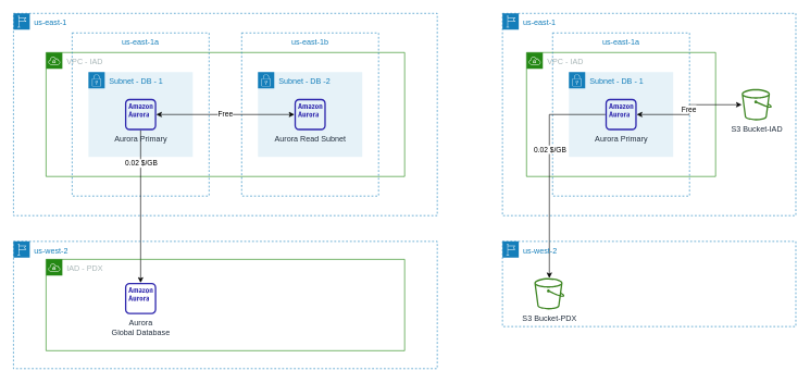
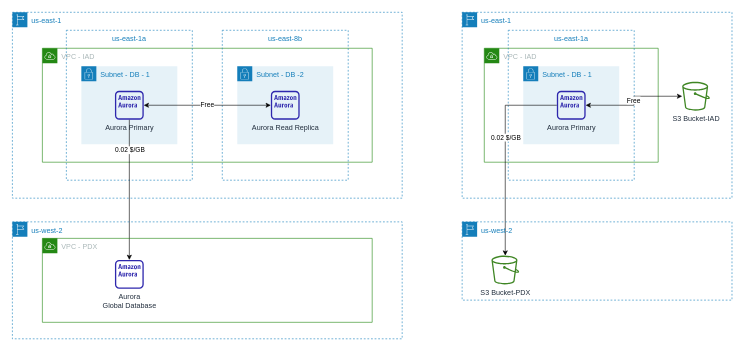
  <mxCell id="0" />
  <mxCell id="1" parent="0" />
  <mxCell id="2" value="VPC - IAD" style="points=[[0,0],[0.25,0],[0.5,0],[0.75,0],[1,0],[1,0.25],[1,0.5],[1,0.75],[1,1],[0.75,1],[0.5,1],[0.25,1],[0,1],[0,0.75],[0,0.5],[0,0.25]];outlineConnect=0;gradientColor=none;html=1;whiteSpace=wrap;fontSize=12;fontStyle=0;container=1;pointerEvents=0;collapsible=0;recursiveResize=0;shape=mxgraph.aws4.group;grIcon=mxgraph.aws4.group_vpc;strokeColor=#248814;fillColor=none;verticalAlign=top;align=left;spacingLeft=30;fontColor=#AAB7B8;dashed=0;" parent="1" vertex="1"><mxGeometry x="70" y="80" width="550" height="190" as="geometry" /></mxCell>
  <mxCell id="3" value="us-east-1" style="points=[[0,0],[0.25,0],[0.5,0],[0.75,0],[1,0],[1,0.25],[1,0.5],[1,0.75],[1,1],[0.75,1],[0.5,1],[0.25,1],[0,1],[0,0.75],[0,0.5],[0,0.25]];outlineConnect=0;gradientColor=none;html=1;whiteSpace=wrap;fontSize=12;fontStyle=0;container=0;pointerEvents=0;collapsible=0;recursiveResize=0;shape=mxgraph.aws4.group;grIcon=mxgraph.aws4.group_region;strokeColor=#147EBA;fillColor=none;verticalAlign=top;align=left;spacingLeft=30;fontColor=#147EBA;dashed=1;" parent="1" vertex="1"><mxGeometry x="20" y="20" width="650" height="310" as="geometry" /></mxCell>
- <mxCell id="4" value="us-east-1b" style="fillColor=none;strokeColor=#147EBA;dashed=1;verticalAlign=top;fontStyle=0;fontColor=#147EBA;" parent="1" vertex="1"><mxGeometry x="370" y="50" width="210" height="250" as="geometry" /></mxCell>
+ <mxCell id="4" value="us-east-8b" style="fillColor=none;strokeColor=#147EBA;dashed=1;verticalAlign=top;fontStyle=0;fontColor=#147EBA;" parent="1" vertex="1"><mxGeometry x="370" y="50" width="210" height="250" as="geometry" /></mxCell>
  <mxCell id="5" value="Subnet - DB -2" style="points=[[0,0],[0.25,0],[0.5,0],[0.75,0],[1,0],[1,0.25],[1,0.5],[1,0.75],[1,1],[0.75,1],[0.5,1],[0.25,1],[0,1],[0,0.75],[0,0.5],[0,0.25]];outlineConnect=0;gradientColor=none;html=1;whiteSpace=wrap;fontSize=12;fontStyle=0;container=0;pointerEvents=0;collapsible=0;recursiveResize=0;shape=mxgraph.aws4.group;grIcon=mxgraph.aws4.group_security_group;grStroke=0;strokeColor=#147EBA;fillColor=#E6F2F8;verticalAlign=top;align=left;spacingLeft=30;fontColor=#147EBA;dashed=0;" parent="1" vertex="1"><mxGeometry x="395" y="110" width="160" height="130" as="geometry" /></mxCell>
  <mxCell id="6" value="us-east-1a" style="fillColor=none;strokeColor=#147EBA;dashed=1;verticalAlign=top;fontStyle=0;fontColor=#147EBA;" parent="1" vertex="1"><mxGeometry x="110" y="50" width="210" height="250" as="geometry" /></mxCell>
  <mxCell id="7" value="Subnet - DB - 1" style="points=[[0,0],[0.25,0],[0.5,0],[0.75,0],[1,0],[1,0.25],[1,0.5],[1,0.75],[1,1],[0.75,1],[0.5,1],[0.25,1],[0,1],[0,0.75],[0,0.5],[0,0.25]];outlineConnect=0;gradientColor=none;html=1;whiteSpace=wrap;fontSize=12;fontStyle=0;container=0;pointerEvents=0;collapsible=0;recursiveResize=0;shape=mxgraph.aws4.group;grIcon=mxgraph.aws4.group_security_group;grStroke=0;strokeColor=#147EBA;fillColor=#E6F2F8;verticalAlign=top;align=left;spacingLeft=30;fontColor=#147EBA;dashed=0;" parent="1" vertex="1"><mxGeometry x="135" y="110" width="160" height="130" as="geometry" /></mxCell>
  <mxCell id="8" value="Free" style="edgeStyle=orthogonalEdgeStyle;rounded=0;orthogonalLoop=1;jettySize=auto;html=1;endArrow=classic;endFill=1;startArrow=classic;startFill=1;" parent="1" edge="1"><mxGeometry relative="1" as="geometry"><mxPoint x="239" y="175" as="sourcePoint" /><mxPoint x="451" y="175" as="targetPoint" /></mxGeometry></mxCell>
  <mxCell id="9" style="edgeStyle=orthogonalEdgeStyle;rounded=0;orthogonalLoop=1;jettySize=auto;html=1;startArrow=none;startFill=0;endArrow=classic;endFill=1;" parent="1" source="11" target="15" edge="1"><mxGeometry relative="1" as="geometry" /></mxCell>
  <mxCell id="10" value="0.02 $/GB" style="edgeLabel;html=1;align=center;verticalAlign=middle;resizable=0;points=[];" parent="9" vertex="1" connectable="0"><mxGeometry x="-0.596" relative="1" as="geometry"><mxPoint y="3" as="offset" /></mxGeometry></mxCell>
  <mxCell id="11" value="Aurora Primary" style="sketch=0;outlineConnect=0;fontColor=#232F3E;gradientColor=none;fillColor=#2E27AD;strokeColor=none;dashed=0;verticalLabelPosition=bottom;verticalAlign=top;align=center;html=1;fontSize=12;fontStyle=0;aspect=fixed;pointerEvents=1;shape=mxgraph.aws4.aurora_instance_alt;" parent="1" vertex="1"><mxGeometry x="191" y="151" width="48" height="48" as="geometry" /></mxCell>
- <mxCell id="12" value="Aurora Read Subnet" style="sketch=0;outlineConnect=0;fontColor=#232F3E;gradientColor=none;fillColor=#2E27AD;strokeColor=none;dashed=0;verticalLabelPosition=bottom;verticalAlign=top;align=center;html=1;fontSize=12;fontStyle=0;aspect=fixed;pointerEvents=1;shape=mxgraph.aws4.aurora_instance_alt;" parent="1" vertex="1"><mxGeometry x="451" y="151" width="48" height="48" as="geometry" /></mxCell>
+ <mxCell id="12" value="Aurora Read Replica" style="sketch=0;outlineConnect=0;fontColor=#232F3E;gradientColor=none;fillColor=#2E27AD;strokeColor=none;dashed=0;verticalLabelPosition=bottom;verticalAlign=top;align=center;html=1;fontSize=12;fontStyle=0;aspect=fixed;pointerEvents=1;shape=mxgraph.aws4.aurora_instance_alt;" parent="1" vertex="1"><mxGeometry x="451" y="151" width="48" height="48" as="geometry" /></mxCell>
  <mxCell id="13" value="us-west-2" style="points=[[0,0],[0.25,0],[0.5,0],[0.75,0],[1,0],[1,0.25],[1,0.5],[1,0.75],[1,1],[0.75,1],[0.5,1],[0.25,1],[0,1],[0,0.75],[0,0.5],[0,0.25]];outlineConnect=0;gradientColor=none;html=1;whiteSpace=wrap;fontSize=12;fontStyle=0;container=0;pointerEvents=0;collapsible=0;recursiveResize=0;shape=mxgraph.aws4.group;grIcon=mxgraph.aws4.group_region;strokeColor=#147EBA;fillColor=none;verticalAlign=top;align=left;spacingLeft=30;fontColor=#147EBA;dashed=1;" parent="1" vertex="1"><mxGeometry x="20" y="369.5" width="650" height="195" as="geometry" /></mxCell>
- <mxCell id="14" value="IAD - PDX" style="points=[[0,0],[0.25,0],[0.5,0],[0.75,0],[1,0],[1,0.25],[1,0.5],[1,0.75],[1,1],[0.75,1],[0.5,1],[0.25,1],[0,1],[0,0.75],[0,0.5],[0,0.25]];outlineConnect=0;gradientColor=none;html=1;whiteSpace=wrap;fontSize=12;fontStyle=0;container=0;pointerEvents=0;collapsible=0;recursiveResize=0;shape=mxgraph.aws4.group;grIcon=mxgraph.aws4.group_vpc;strokeColor=#248814;fillColor=none;verticalAlign=top;align=left;spacingLeft=30;fontColor=#AAB7B8;dashed=0;" parent="1" vertex="1"><mxGeometry x="70" y="397" width="550" height="140" as="geometry" /></mxCell>
+ <mxCell id="14" value="VPC - PDX" style="points=[[0,0],[0.25,0],[0.5,0],[0.75,0],[1,0],[1,0.25],[1,0.5],[1,0.75],[1,1],[0.75,1],[0.5,1],[0.25,1],[0,1],[0,0.75],[0,0.5],[0,0.25]];outlineConnect=0;gradientColor=none;html=1;whiteSpace=wrap;fontSize=12;fontStyle=0;container=0;pointerEvents=0;collapsible=0;recursiveResize=0;shape=mxgraph.aws4.group;grIcon=mxgraph.aws4.group_vpc;strokeColor=#248814;fillColor=none;verticalAlign=top;align=left;spacingLeft=30;fontColor=#AAB7B8;dashed=0;" parent="1" vertex="1"><mxGeometry x="70" y="397" width="550" height="140" as="geometry" /></mxCell>
  <mxCell id="15" value="Aurora&lt;br&gt;Global Database" style="sketch=0;outlineConnect=0;fontColor=#232F3E;gradientColor=none;fillColor=#2E27AD;strokeColor=none;dashed=0;verticalLabelPosition=bottom;verticalAlign=top;align=center;html=1;fontSize=12;fontStyle=0;aspect=fixed;pointerEvents=1;shape=mxgraph.aws4.aurora_instance_alt;" parent="1" vertex="1"><mxGeometry x="191" y="433" width="48" height="48" as="geometry" /></mxCell>
  <mxCell id="16" value="VPC - IAD" style="points=[[0,0],[0.25,0],[0.5,0],[0.75,0],[1,0],[1,0.25],[1,0.5],[1,0.75],[1,1],[0.75,1],[0.5,1],[0.25,1],[0,1],[0,0.75],[0,0.5],[0,0.25]];outlineConnect=0;gradientColor=none;html=1;whiteSpace=wrap;fontSize=12;fontStyle=0;container=1;pointerEvents=0;collapsible=0;recursiveResize=0;shape=mxgraph.aws4.group;grIcon=mxgraph.aws4.group_vpc;strokeColor=#248814;fillColor=none;verticalAlign=top;align=left;spacingLeft=30;fontColor=#AAB7B8;dashed=0;" vertex="1" parent="1"><mxGeometry x="806.92" y="80" width="290" height="190" as="geometry" /></mxCell>
  <mxCell id="17" value="us-east-1" style="points=[[0,0],[0.25,0],[0.5,0],[0.75,0],[1,0],[1,0.25],[1,0.5],[1,0.75],[1,1],[0.75,1],[0.5,1],[0.25,1],[0,1],[0,0.75],[0,0.5],[0,0.25]];outlineConnect=0;gradientColor=none;html=1;whiteSpace=wrap;fontSize=12;fontStyle=0;container=0;pointerEvents=0;collapsible=0;recursiveResize=0;shape=mxgraph.aws4.group;grIcon=mxgraph.aws4.group_region;strokeColor=#147EBA;fillColor=none;verticalAlign=top;align=left;spacingLeft=30;fontColor=#147EBA;dashed=1;" vertex="1" parent="1"><mxGeometry x="770" y="20" width="450" height="310" as="geometry" /></mxCell>
  <mxCell id="18" value="us-east-1a" style="fillColor=none;strokeColor=#147EBA;dashed=1;verticalAlign=top;fontStyle=0;fontColor=#147EBA;" vertex="1" parent="1"><mxGeometry x="846.92" y="50" width="210" height="250" as="geometry" /></mxCell>
  <mxCell id="19" value="Subnet - DB - 1" style="points=[[0,0],[0.25,0],[0.5,0],[0.75,0],[1,0],[1,0.25],[1,0.5],[1,0.75],[1,1],[0.75,1],[0.5,1],[0.25,1],[0,1],[0,0.75],[0,0.5],[0,0.25]];outlineConnect=0;gradientColor=none;html=1;whiteSpace=wrap;fontSize=12;fontStyle=0;container=0;pointerEvents=0;collapsible=0;recursiveResize=0;shape=mxgraph.aws4.group;grIcon=mxgraph.aws4.group_security_group;grStroke=0;strokeColor=#147EBA;fillColor=#E6F2F8;verticalAlign=top;align=left;spacingLeft=30;fontColor=#147EBA;dashed=0;" vertex="1" parent="1"><mxGeometry x="871.92" y="110" width="160" height="130" as="geometry" /></mxCell>
  <mxCell id="20" value="Free" style="edgeStyle=orthogonalEdgeStyle;rounded=0;orthogonalLoop=1;jettySize=auto;html=1;startArrow=classic;startFill=1;endArrow=classic;endFill=1;" edge="1" parent="1" source="23" target="25"><mxGeometry relative="1" as="geometry" /></mxCell>
  <mxCell id="21" style="edgeStyle=orthogonalEdgeStyle;rounded=0;orthogonalLoop=1;jettySize=auto;html=1;startArrow=none;startFill=0;endArrow=classic;endFill=1;" edge="1" parent="1" source="23" target="26"><mxGeometry relative="1" as="geometry" /></mxCell>
  <mxCell id="22" value="0.02 $/GB" style="edgeLabel;html=1;align=center;verticalAlign=middle;resizable=0;points=[];" vertex="1" connectable="0" parent="21"><mxGeometry x="-0.169" y="1" relative="1" as="geometry"><mxPoint as="offset" /></mxGeometry></mxCell>
  <mxCell id="23" value="Aurora Primary" style="sketch=0;outlineConnect=0;fontColor=#232F3E;gradientColor=none;fillColor=#2E27AD;strokeColor=none;dashed=0;verticalLabelPosition=bottom;verticalAlign=top;align=center;html=1;fontSize=12;fontStyle=0;aspect=fixed;pointerEvents=1;shape=mxgraph.aws4.aurora_instance_alt;" vertex="1" parent="1"><mxGeometry x="927.92" y="151" width="48" height="48" as="geometry" /></mxCell>
  <mxCell id="24" value="us-west-2" style="points=[[0,0],[0.25,0],[0.5,0],[0.75,0],[1,0],[1,0.25],[1,0.5],[1,0.75],[1,1],[0.75,1],[0.5,1],[0.25,1],[0,1],[0,0.75],[0,0.5],[0,0.25]];outlineConnect=0;gradientColor=none;html=1;whiteSpace=wrap;fontSize=12;fontStyle=0;container=0;pointerEvents=0;collapsible=0;recursiveResize=0;shape=mxgraph.aws4.group;grIcon=mxgraph.aws4.group_region;strokeColor=#147EBA;fillColor=none;verticalAlign=top;align=left;spacingLeft=30;fontColor=#147EBA;dashed=1;" vertex="1" parent="1"><mxGeometry x="770" y="369.5" width="450" height="130.5" as="geometry" /></mxCell>
  <mxCell id="25" value="S3 Bucket-IAD" style="sketch=0;outlineConnect=0;fontColor=#232F3E;gradientColor=none;fillColor=#3F8624;strokeColor=none;dashed=0;verticalLabelPosition=bottom;verticalAlign=top;align=center;html=1;fontSize=12;fontStyle=0;aspect=fixed;pointerEvents=1;shape=mxgraph.aws4.bucket;" vertex="1" parent="1"><mxGeometry x="1136.92" y="136" width="46.15" height="48" as="geometry" /></mxCell>
  <mxCell id="26" value="S3 Bucket-PDX" style="sketch=0;outlineConnect=0;fontColor=#232F3E;gradientColor=none;fillColor=#3F8624;strokeColor=none;dashed=0;verticalLabelPosition=bottom;verticalAlign=top;align=center;html=1;fontSize=12;fontStyle=0;aspect=fixed;pointerEvents=1;shape=mxgraph.aws4.bucket;" vertex="1" parent="1"><mxGeometry x="818.84" y="425.75" width="46.15" height="48" as="geometry" /></mxCell>
